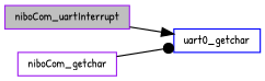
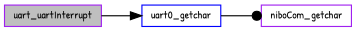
  digraph {
    fontname="Patrick Hand"
    rankdir=LR
    node [color=purple fillcolor=white fontname="Patrick Hand" fontsize=10 shape=record style=filled]
    edge [color=black fontname="Patrick Hand" fontsize=10 labelfontname=FreeSans labelfontsize=10 style=solid]
-   n1 [fillcolor=grey75 fontcolor=black height=0.2 label=niboCom_uartInterrupt width=0.4]
+   n1 [fillcolor=grey75 fontcolor=black height=0.2 label=uart_uartInterrupt width=0.4]
    n2 [color=blue height=0.2 label=uart0_getchar width=0.4]
    n3 [height=0.2 label=niboCom_getchar width=0.4]
    n1 -> n2 [arrowhead=normal]
-   n3 -> n2 [arrowhead=dot]
+   n2 -> n3 [arrowhead=dot]
  }
